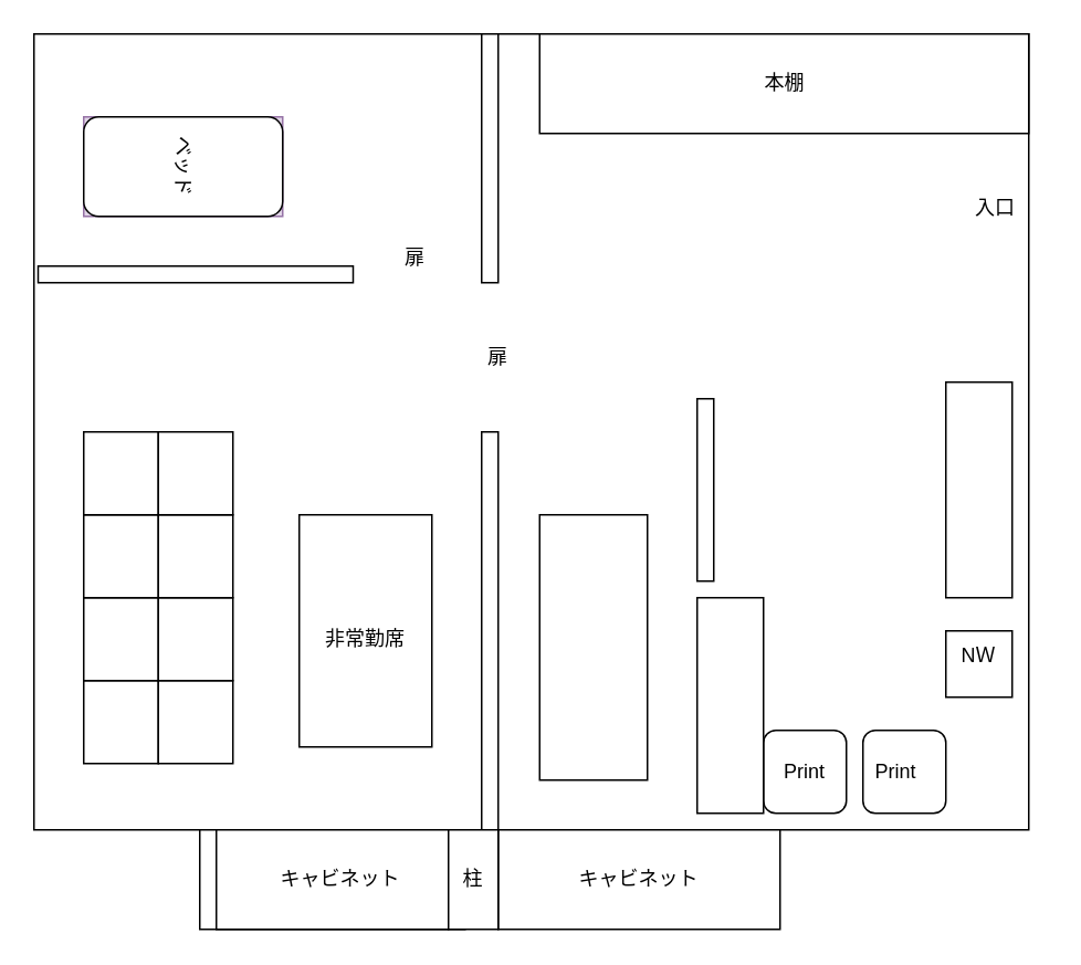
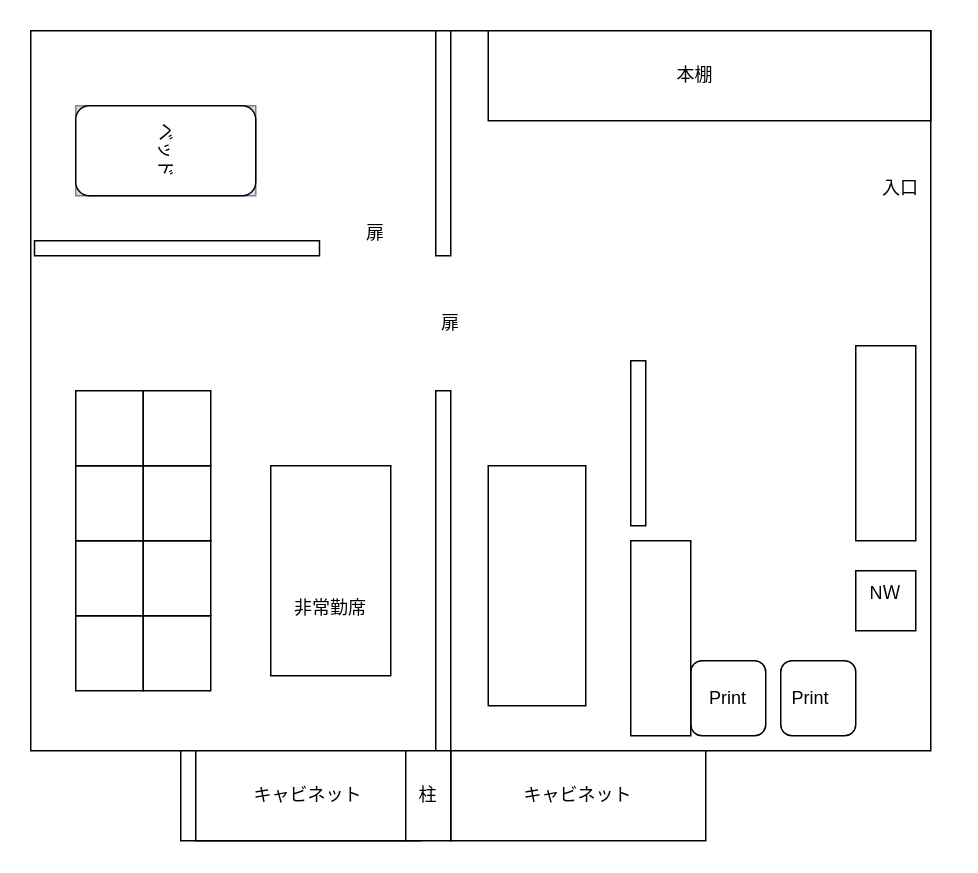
  <mxCell id="0" />
  <mxCell id="1" parent="0" />
  <mxCell id="2" value="" style="rounded=0;whiteSpace=wrap;html=1;" vertex="1" parent="1"><mxGeometry x="20" y="20" width="600" height="480" as="geometry" /></mxCell>
  <mxCell id="3" value="" style="rounded=0;whiteSpace=wrap;html=1;" vertex="1" parent="1"><mxGeometry x="290" y="260" width="10" height="240" as="geometry" /></mxCell>
  <mxCell id="4" value="" style="rounded=0;whiteSpace=wrap;html=1;" vertex="1" parent="1"><mxGeometry x="290" y="20" width="10" height="150" as="geometry" /></mxCell>
  <mxCell id="5" value="" style="rounded=0;whiteSpace=wrap;html=1;" vertex="1" parent="1"><mxGeometry x="22.5" y="160" width="190" height="10" as="geometry" /></mxCell>
  <mxCell id="6" value="" style="rounded=0;whiteSpace=wrap;html=1;" vertex="1" parent="1"><mxGeometry x="120" y="500" width="160" height="60" as="geometry" /></mxCell>
  <mxCell id="7" value="" style="rounded=0;whiteSpace=wrap;html=1;" vertex="1" parent="1"><mxGeometry x="130" y="500" width="140" height="60" as="geometry" /></mxCell>
  <mxCell id="8" value="" style="rounded=0;whiteSpace=wrap;html=1;" vertex="1" parent="1"><mxGeometry x="300" y="500" width="170" height="60" as="geometry" /></mxCell>
  <mxCell id="9" value="" style="rounded=0;whiteSpace=wrap;html=1;" vertex="1" parent="1"><mxGeometry x="270" y="500" width="30" height="60" as="geometry" /></mxCell>
  <mxCell id="10" value="キャビネット" style="text;html=1;strokeColor=none;fillColor=none;align=center;verticalAlign=middle;whiteSpace=wrap;rounded=0;" vertex="1" parent="1"><mxGeometry x="160" y="507.5" width="90" height="45" as="geometry" /></mxCell>
  <mxCell id="11" value="柱" style="text;html=1;strokeColor=none;fillColor=none;align=center;verticalAlign=middle;whiteSpace=wrap;rounded=0;" vertex="1" parent="1"><mxGeometry x="275" y="515" width="20" height="30" as="geometry" /></mxCell>
  <mxCell id="12" value="キャビネット" style="text;html=1;strokeColor=none;fillColor=none;align=center;verticalAlign=middle;whiteSpace=wrap;rounded=0;" vertex="1" parent="1"><mxGeometry x="340" y="507.5" width="90" height="45" as="geometry" /></mxCell>
  <mxCell id="13" value="" style="group;rotation=90;fillColor=#e1d5e7;strokeColor=#9673a6;" vertex="1" connectable="0" parent="1"><mxGeometry x="80" y="40" width="60" height="120" as="geometry" /></mxCell>
  <mxCell id="14" value="" style="rounded=1;whiteSpace=wrap;html=1;rotation=0;" vertex="1" parent="13"><mxGeometry x="-30" y="30" width="120" height="60" as="geometry" /></mxCell>
  <mxCell id="15" value="ベッド" style="text;html=1;strokeColor=none;fillColor=none;align=center;verticalAlign=middle;whiteSpace=wrap;rounded=0;rotation=90;" vertex="1" parent="13"><mxGeometry y="45" width="60" height="30" as="geometry" /></mxCell>
  <mxCell id="16" value="" style="group" vertex="1" connectable="0" parent="1"><mxGeometry x="50" y="310" width="90" height="150" as="geometry" /></mxCell>
  <mxCell id="17" value="" style="rounded=0;whiteSpace=wrap;html=1;" vertex="1" parent="16"><mxGeometry y="100" width="45" height="50" as="geometry" /></mxCell>
  <mxCell id="18" value="" style="rounded=0;whiteSpace=wrap;html=1;" vertex="1" parent="16"><mxGeometry x="45" y="100" width="45" height="50" as="geometry" /></mxCell>
  <mxCell id="19" value="" style="rounded=0;whiteSpace=wrap;html=1;" vertex="1" parent="16"><mxGeometry y="50" width="45" height="50" as="geometry" /></mxCell>
  <mxCell id="20" value="" style="rounded=0;whiteSpace=wrap;html=1;" vertex="1" parent="16"><mxGeometry x="45" y="50" width="45" height="50" as="geometry" /></mxCell>
  <mxCell id="21" value="" style="rounded=0;whiteSpace=wrap;html=1;" vertex="1" parent="16"><mxGeometry width="45" height="50" as="geometry" /></mxCell>
  <mxCell id="22" value="" style="rounded=0;whiteSpace=wrap;html=1;" vertex="1" parent="16"><mxGeometry x="45" width="45" height="50" as="geometry" /></mxCell>
  <mxCell id="23" value="" style="rounded=0;whiteSpace=wrap;html=1;" vertex="1" parent="1"><mxGeometry x="50" y="260" width="45" height="50" as="geometry" /></mxCell>
  <mxCell id="24" value="" style="rounded=0;whiteSpace=wrap;html=1;" vertex="1" parent="1"><mxGeometry x="95" y="260" width="45" height="50" as="geometry" /></mxCell>
  <mxCell id="25" value="" style="rounded=0;whiteSpace=wrap;html=1;" vertex="1" parent="1"><mxGeometry x="180" y="310" width="80" height="140" as="geometry" /></mxCell>
- <mxCell id="26" value="非常勤席" style="text;html=1;strokeColor=none;fillColor=none;align=center;verticalAlign=middle;whiteSpace=wrap;rounded=0;" vertex="1" parent="1"><mxGeometry x="190" y="370" width="60" height="30" as="geometry" /></mxCell>
+ <mxCell id="26" value="非常勤席" style="text;html=1;strokeColor=none;fillColor=none;align=center;verticalAlign=middle;whiteSpace=wrap;rounded=0;" vertex="1" parent="1"><mxGeometry x="190" y="390" width="60" height="30" as="geometry" /></mxCell>
  <mxCell id="27" value="扉" style="text;html=1;strokeColor=none;fillColor=none;align=center;verticalAlign=middle;whiteSpace=wrap;rounded=0;" vertex="1" parent="1"><mxGeometry x="220" y="140" width="60" height="30" as="geometry" /></mxCell>
  <mxCell id="28" value="入口" style="text;html=1;strokeColor=none;fillColor=none;align=center;verticalAlign=middle;whiteSpace=wrap;rounded=0;" vertex="1" parent="1"><mxGeometry x="570" y="110" width="60" height="30" as="geometry" /></mxCell>
  <mxCell id="29" value="" style="rounded=0;whiteSpace=wrap;html=1;" vertex="1" parent="1"><mxGeometry x="325" y="20" width="295" height="60" as="geometry" /></mxCell>
- <mxCell id="30" value="本棚" style="text;html=1;strokeColor=none;fillColor=none;align=center;verticalAlign=middle;whiteSpace=wrap;rounded=0;" vertex="1" parent="1"><mxGeometry x="442.5" y="35" width="60" height="30" as="geometry" /></mxCell>
+ <mxCell id="30" value="本棚" style="text;html=1;strokeColor=none;fillColor=none;align=center;verticalAlign=middle;whiteSpace=wrap;rounded=0;" vertex="1" parent="1"><mxGeometry x="432.5" y="35" width="60" height="30" as="geometry" /></mxCell>
  <mxCell id="31" value="扉" style="text;html=1;strokeColor=none;fillColor=none;align=center;verticalAlign=middle;whiteSpace=wrap;rounded=0;" vertex="1" parent="1"><mxGeometry x="270" y="200" width="60" height="30" as="geometry" /></mxCell>
  <mxCell id="32" value="" style="rounded=1;whiteSpace=wrap;html=1;" vertex="1" parent="1"><mxGeometry x="520" y="440" width="50" height="50" as="geometry" /></mxCell>
  <mxCell id="33" value="" style="rounded=1;whiteSpace=wrap;html=1;" vertex="1" parent="1"><mxGeometry x="460" y="440" width="50" height="50" as="geometry" /></mxCell>
  <mxCell id="34" value="" style="rounded=0;whiteSpace=wrap;html=1;" vertex="1" parent="1"><mxGeometry x="420" y="360" width="40" height="130" as="geometry" /></mxCell>
  <mxCell id="35" value="" style="rounded=0;whiteSpace=wrap;html=1;" vertex="1" parent="1"><mxGeometry x="325" y="310" width="65" height="160" as="geometry" /></mxCell>
  <mxCell id="36" value="" style="rounded=0;whiteSpace=wrap;html=1;" vertex="1" parent="1"><mxGeometry x="570" y="230" width="40" height="130" as="geometry" /></mxCell>
  <mxCell id="37" value="" style="rounded=0;whiteSpace=wrap;html=1;" vertex="1" parent="1"><mxGeometry x="570" y="380" width="40" height="40" as="geometry" /></mxCell>
  <mxCell id="38" value="NＷ" style="text;html=1;strokeColor=none;fillColor=none;align=center;verticalAlign=middle;whiteSpace=wrap;rounded=0;" vertex="1" parent="1"><mxGeometry x="560" y="380" width="60" height="30" as="geometry" /></mxCell>
  <mxCell id="39" value="Print" style="text;html=1;strokeColor=none;fillColor=none;align=center;verticalAlign=middle;whiteSpace=wrap;rounded=0;" vertex="1" parent="1"><mxGeometry x="455" y="450" width="60" height="30" as="geometry" /></mxCell>
  <mxCell id="40" value="Print" style="text;html=1;strokeColor=none;fillColor=none;align=center;verticalAlign=middle;whiteSpace=wrap;rounded=0;" vertex="1" parent="1"><mxGeometry x="510" y="450" width="60" height="30" as="geometry" /></mxCell>
  <mxCell id="41" value="" style="rounded=0;whiteSpace=wrap;html=1;" vertex="1" parent="1"><mxGeometry x="420" y="240" width="10" height="110" as="geometry" /></mxCell>
